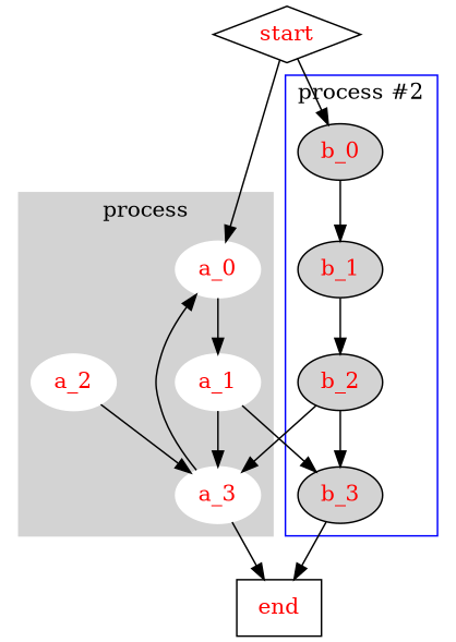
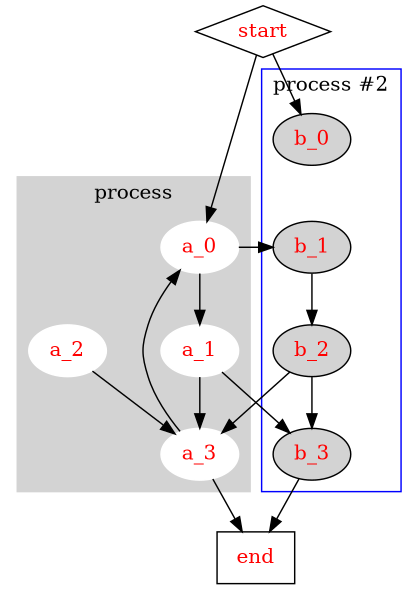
  digraph {
    node [fontcolor=red style=filled texmode=math]
    a_0 [color=white]
    a_1 [color=white]
    a_2 [color=white]
    a_3 [color=white]
    b_0
    b_1
    b_2
    b_3
    end [shape=box style="" texmode=""]
    start [shape=diamond texlbl="${\frac{\sqrt{\gamma+\beta}}{x^2+y^2}}$" style="" texmode=""]
    subgraph cluster_1 {
      color=lightgrey
      label=process
      style=filled
      texlbl="\LaTeX"
      a_0
      a_1
      a_2
      a_3
    }
    subgraph cluster_2 {
      color=blue
      label="process #2"
      b_0
      b_1
      b_2
      b_3
    }
    a_0 -> a_1
    a_1 -> a_3
    a_1 -> b_3
    a_2 -> a_3
    a_3 -> a_0
    a_3 -> end
-   b_0 -> b_1
+   a_0 -> b_1
    b_1 -> b_2
    b_2 -> a_3
    b_2 -> b_3
    b_3 -> end
    start -> a_0
    start -> b_0
  }
